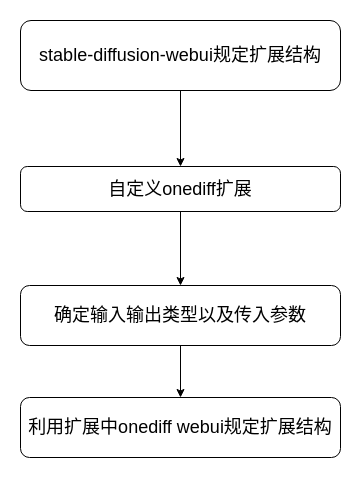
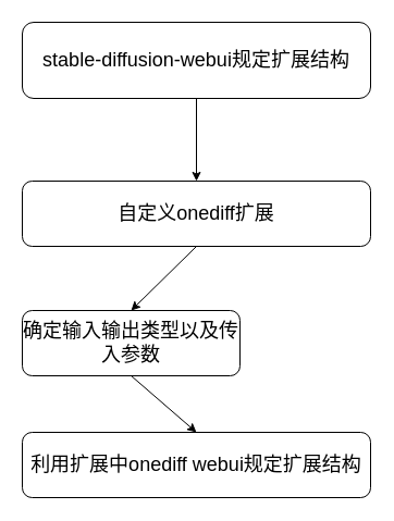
  <mxCell id="0" />
  <mxCell id="1" parent="0" />
  <mxCell id="2" value="&lt;font style=&quot;font-size: 18px;&quot;&gt;stable-diffusion-webui规定扩展结构&lt;/font&gt;" style="rounded=1;whiteSpace=wrap;html=1;" vertex="1" parent="1"><mxGeometry x="20" y="20" width="320" height="70" as="geometry" /></mxCell>
  <mxCell id="3" value="" style="endArrow=classic;html=1;rounded=0;exitX=0.5;exitY=1;exitDx=0;exitDy=0;entryX=0.5;entryY=0;entryDx=0;entryDy=0;" edge="1" parent="1" source="2" target="4"><mxGeometry width="50" height="50" relative="1" as="geometry"><mxPoint x="231" y="221" as="sourcePoint" /><mxPoint x="281" y="171" as="targetPoint" /></mxGeometry></mxCell>
- <mxCell id="4" value="&lt;font style=&quot;font-size: 18px;&quot;&gt;自定义onediff扩展&lt;/font&gt;" style="rounded=1;whiteSpace=wrap;html=1;" vertex="1" parent="1"><mxGeometry x="20" y="166" width="320" height="45" as="geometry" /></mxCell>
- <mxCell id="5" value="&lt;span style=&quot;font-size: 18px;&quot;&gt;确定输入输出类型以及传入参数&lt;/span&gt;" style="rounded=1;whiteSpace=wrap;html=1;" vertex="1" parent="1"><mxGeometry x="20" y="285" width="320" height="60" as="geometry" /></mxCell>
+ <mxCell id="4" value="&lt;font style=&quot;font-size: 18px;&quot;&gt;自定义onediff扩展&lt;/font&gt;" style="rounded=1;whiteSpace=wrap;html=1;" vertex="1" parent="1"><mxGeometry x="20" y="166" width="320" height="60" as="geometry" /></mxCell>
+ <mxCell id="5" value="&lt;span style=&quot;font-size: 18px;&quot;&gt;确定输入输出类型以及传入参数&lt;/span&gt;" style="rounded=1;whiteSpace=wrap;html=1;" vertex="1" parent="1"><mxGeometry x="20" y="285" width="200" height="60" as="geometry" /></mxCell>
  <mxCell id="6" value="&lt;span style=&quot;font-size: 18px;&quot;&gt;利用扩展中onediff webui规定扩展结构&lt;/span&gt;" style="rounded=1;whiteSpace=wrap;html=1;" vertex="1" parent="1"><mxGeometry x="20" y="397" width="320" height="60" as="geometry" /></mxCell>
  <mxCell id="7" value="" style="endArrow=classic;html=1;rounded=0;exitX=0.5;exitY=1;exitDx=0;exitDy=0;entryX=0.5;entryY=0;entryDx=0;entryDy=0;" edge="1" parent="1" source="4" target="5"><mxGeometry width="50" height="50" relative="1" as="geometry"><mxPoint x="298" y="280" as="sourcePoint" /><mxPoint x="348" y="230" as="targetPoint" /></mxGeometry></mxCell>
  <mxCell id="8" value="" style="endArrow=classic;html=1;rounded=0;exitX=0.5;exitY=1;exitDx=0;exitDy=0;entryX=0.5;entryY=0;entryDx=0;entryDy=0;" edge="1" parent="1" source="5" target="6"><mxGeometry width="50" height="50" relative="1" as="geometry"><mxPoint x="298" y="280" as="sourcePoint" /><mxPoint x="348" y="230" as="targetPoint" /></mxGeometry></mxCell>
